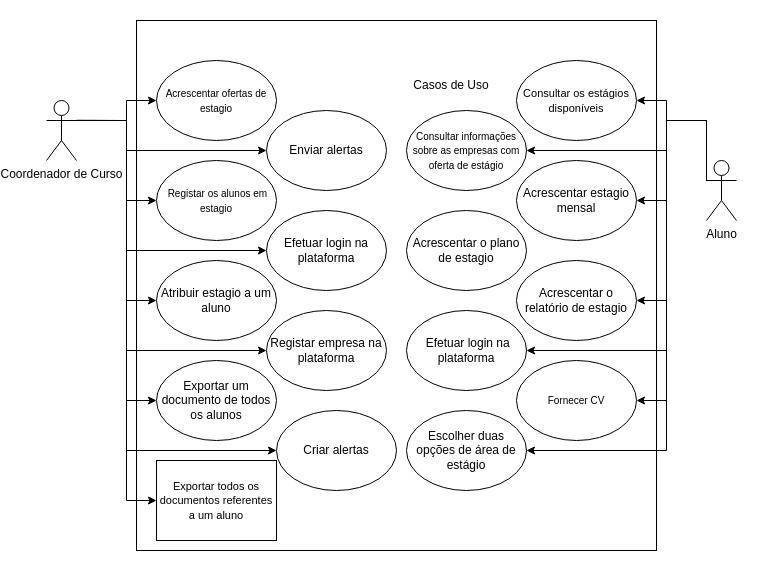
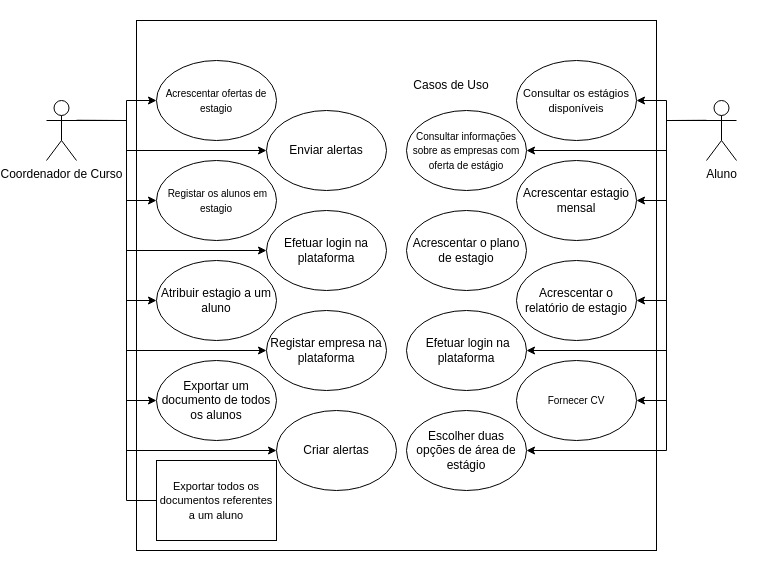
  <mxCell id="0" />
  <mxCell id="1" parent="0" />
  <mxCell id="2" value="" style="rounded=0;whiteSpace=wrap;html=1;" vertex="1" parent="1"><mxGeometry x="110" y="20" width="520" height="530" as="geometry" /></mxCell>
  <mxCell id="3" style="edgeStyle=orthogonalEdgeStyle;rounded=0;orthogonalLoop=1;jettySize=auto;html=1;exitX=1;exitY=0.333;exitDx=0;exitDy=0;exitPerimeter=0;entryX=0;entryY=0.5;entryDx=0;entryDy=0;" edge="1" parent="1" source="12" target="14"><mxGeometry relative="1" as="geometry"><Array as="points"><mxPoint x="100" y="120" /><mxPoint x="100" y="200" /></Array></mxGeometry></mxCell>
  <mxCell id="4" style="edgeStyle=orthogonalEdgeStyle;rounded=0;orthogonalLoop=1;jettySize=auto;html=1;exitX=1;exitY=0.333;exitDx=0;exitDy=0;exitPerimeter=0;entryX=0;entryY=0.5;entryDx=0;entryDy=0;" edge="1" parent="1" source="12" target="15"><mxGeometry relative="1" as="geometry"><Array as="points"><mxPoint x="100" y="120" /><mxPoint x="100" y="300" /></Array></mxGeometry></mxCell>
  <mxCell id="5" style="edgeStyle=orthogonalEdgeStyle;rounded=0;orthogonalLoop=1;jettySize=auto;html=1;exitX=1;exitY=0.333;exitDx=0;exitDy=0;exitPerimeter=0;entryX=0;entryY=0.5;entryDx=0;entryDy=0;" edge="1" parent="1" source="12" target="13"><mxGeometry relative="1" as="geometry"><Array as="points"><mxPoint x="100" y="120" /><mxPoint x="100" y="100" /></Array></mxGeometry></mxCell>
  <mxCell id="6" style="edgeStyle=orthogonalEdgeStyle;rounded=0;orthogonalLoop=1;jettySize=auto;html=1;exitX=1;exitY=0.333;exitDx=0;exitDy=0;exitPerimeter=0;entryX=0;entryY=0.5;entryDx=0;entryDy=0;" edge="1" parent="1" source="12" target="16"><mxGeometry relative="1" as="geometry"><Array as="points"><mxPoint x="100" y="120" /><mxPoint x="100" y="400" /></Array></mxGeometry></mxCell>
- <mxCell id="7" style="edgeStyle=orthogonalEdgeStyle;rounded=0;orthogonalLoop=1;jettySize=auto;html=1;exitX=1;exitY=0.333;exitDx=0;exitDy=0;exitPerimeter=0;entryX=0;entryY=0.5;entryDx=0;entryDy=0;" edge="1" parent="1" source="12" target="17"><mxGeometry relative="1" as="geometry"><Array as="points"><mxPoint x="100" y="120" /><mxPoint x="100" y="500" /></Array></mxGeometry></mxCell>
+ <mxCell id="7" style="edgeStyle=orthogonalEdgeStyle;rounded=0;orthogonalLoop=1;jettySize=auto;html=1;exitX=1;exitY=0.333;exitDx=0;exitDy=0;exitPerimeter=0;entryX=0;entryY=0.5;entryDx=0;entryDy=0;endArrow=none;" edge="1" parent="1" source="12" target="17"><mxGeometry relative="1" as="geometry"><Array as="points"><mxPoint x="100" y="120" /><mxPoint x="100" y="500" /></Array></mxGeometry></mxCell>
  <mxCell id="8" style="edgeStyle=orthogonalEdgeStyle;rounded=0;orthogonalLoop=1;jettySize=auto;html=1;exitX=1;exitY=0.333;exitDx=0;exitDy=0;exitPerimeter=0;entryX=0;entryY=0.5;entryDx=0;entryDy=0;" edge="1" parent="1" source="12" target="18"><mxGeometry relative="1" as="geometry"><Array as="points"><mxPoint x="100" y="120" /><mxPoint x="100" y="450" /></Array></mxGeometry></mxCell>
  <mxCell id="9" style="edgeStyle=orthogonalEdgeStyle;rounded=0;orthogonalLoop=1;jettySize=auto;html=1;exitX=1;exitY=0.333;exitDx=0;exitDy=0;exitPerimeter=0;entryX=0;entryY=0.5;entryDx=0;entryDy=0;" edge="1" parent="1" source="12" target="19"><mxGeometry relative="1" as="geometry"><Array as="points"><mxPoint x="100" y="120" /><mxPoint x="100" y="150" /></Array></mxGeometry></mxCell>
  <mxCell id="10" style="edgeStyle=orthogonalEdgeStyle;rounded=0;orthogonalLoop=1;jettySize=auto;html=1;exitX=1;exitY=0.333;exitDx=0;exitDy=0;exitPerimeter=0;entryX=0;entryY=0.5;entryDx=0;entryDy=0;" edge="1" parent="1" source="12" target="21"><mxGeometry relative="1" as="geometry"><Array as="points"><mxPoint x="100" y="120" /><mxPoint x="100" y="350" /></Array></mxGeometry></mxCell>
  <mxCell id="11" style="edgeStyle=orthogonalEdgeStyle;rounded=0;orthogonalLoop=1;jettySize=auto;html=1;exitX=1;exitY=0.333;exitDx=0;exitDy=0;exitPerimeter=0;entryX=0;entryY=0.5;entryDx=0;entryDy=0;" edge="1" parent="1" source="12" target="20"><mxGeometry relative="1" as="geometry"><Array as="points"><mxPoint x="100" y="120" /><mxPoint x="100" y="250" /></Array></mxGeometry></mxCell>
  <mxCell id="12" value="Coordenador de Curso" style="shape=umlActor;verticalLabelPosition=bottom;verticalAlign=top;html=1;outlineConnect=0;" vertex="1" parent="1"><mxGeometry x="20" y="100" width="30" height="60" as="geometry" /></mxCell>
  <mxCell id="13" value="&lt;div style=&quot;&quot;&gt;&lt;span style=&quot;font-size: 10px; background-color: initial;&quot;&gt;Acrescentar ofertas de estagio&lt;/span&gt;&lt;/div&gt;" style="ellipse;whiteSpace=wrap;html=1;align=center;" vertex="1" parent="1"><mxGeometry x="130" y="60" width="120" height="80" as="geometry" /></mxCell>
  <mxCell id="14" value="&lt;div style=&quot;&quot;&gt;&lt;font style=&quot;font-size: 10px;&quot;&gt;&amp;nbsp;Registar os alunos em estagio&lt;/font&gt;&lt;br&gt;&lt;/div&gt;" style="ellipse;whiteSpace=wrap;html=1;align=center;" vertex="1" parent="1"><mxGeometry x="130" y="160" width="120" height="80" as="geometry" /></mxCell>
  <mxCell id="15" value="Atribuir estagio a um aluno" style="ellipse;whiteSpace=wrap;html=1;" vertex="1" parent="1"><mxGeometry x="130" y="260" width="120" height="80" as="geometry" /></mxCell>
  <mxCell id="16" value="Exportar um documento de todos os alunos" style="ellipse;whiteSpace=wrap;html=1;" vertex="1" parent="1"><mxGeometry x="130" y="360" width="120" height="80" as="geometry" /></mxCell>
  <mxCell id="17" value="&lt;font style=&quot;font-size: 11px;&quot;&gt;Exportar todos os documentos referentes a um aluno&lt;/font&gt;" style="whiteSpace=wrap;html=1;rounded=0;" vertex="1" parent="1"><mxGeometry x="130" y="460" width="120" height="80" as="geometry" /></mxCell>
  <mxCell id="18" value="Criar alertas" style="ellipse;whiteSpace=wrap;html=1;" vertex="1" parent="1"><mxGeometry x="250" y="410" width="120" height="80" as="geometry" /></mxCell>
  <mxCell id="19" value="Enviar alertas" style="ellipse;whiteSpace=wrap;html=1;" vertex="1" parent="1"><mxGeometry x="240" y="110" width="120" height="80" as="geometry" /></mxCell>
  <mxCell id="20" value="Efetuar login na plataforma" style="ellipse;whiteSpace=wrap;html=1;" vertex="1" parent="1"><mxGeometry x="240" y="210" width="120" height="80" as="geometry" /></mxCell>
  <mxCell id="21" value="Registar empresa na plataforma" style="ellipse;whiteSpace=wrap;html=1;" vertex="1" parent="1"><mxGeometry x="240" y="310" width="120" height="80" as="geometry" /></mxCell>
  <mxCell id="22" style="edgeStyle=orthogonalEdgeStyle;rounded=0;orthogonalLoop=1;jettySize=auto;html=1;exitX=0;exitY=0.333;exitDx=0;exitDy=0;exitPerimeter=0;entryX=1;entryY=0.5;entryDx=0;entryDy=0;" edge="1" parent="1" source="29" target="30"><mxGeometry relative="1" as="geometry"><Array as="points"><mxPoint x="640" y="120" /><mxPoint x="640" y="100" /></Array></mxGeometry></mxCell>
  <mxCell id="23" style="edgeStyle=orthogonalEdgeStyle;rounded=0;orthogonalLoop=1;jettySize=auto;html=1;exitX=0;exitY=0.333;exitDx=0;exitDy=0;exitPerimeter=0;entryX=1;entryY=0.5;entryDx=0;entryDy=0;" edge="1" parent="1" source="29" target="31"><mxGeometry relative="1" as="geometry"><Array as="points"><mxPoint x="640" y="120" /><mxPoint x="640" y="150" /></Array></mxGeometry></mxCell>
  <mxCell id="24" style="edgeStyle=orthogonalEdgeStyle;rounded=0;orthogonalLoop=1;jettySize=auto;html=1;exitX=0;exitY=0.333;exitDx=0;exitDy=0;exitPerimeter=0;entryX=1;entryY=0.5;entryDx=0;entryDy=0;" edge="1" parent="1" source="29" target="32"><mxGeometry relative="1" as="geometry"><Array as="points"><mxPoint x="640" y="120" /><mxPoint x="640" y="200" /></Array></mxGeometry></mxCell>
  <mxCell id="25" style="edgeStyle=orthogonalEdgeStyle;rounded=0;orthogonalLoop=1;jettySize=auto;html=1;exitX=0;exitY=0.333;exitDx=0;exitDy=0;exitPerimeter=0;entryX=1;entryY=0.5;entryDx=0;entryDy=0;" edge="1" parent="1" source="29" target="34"><mxGeometry relative="1" as="geometry"><Array as="points"><mxPoint x="640" y="120" /><mxPoint x="640" y="300" /></Array></mxGeometry></mxCell>
  <mxCell id="26" style="edgeStyle=orthogonalEdgeStyle;rounded=0;orthogonalLoop=1;jettySize=auto;html=1;exitX=0;exitY=0.333;exitDx=0;exitDy=0;exitPerimeter=0;entryX=1;entryY=0.5;entryDx=0;entryDy=0;" edge="1" parent="1" source="29" target="35"><mxGeometry relative="1" as="geometry"><Array as="points"><mxPoint x="640" y="120" /><mxPoint x="640" y="350" /></Array></mxGeometry></mxCell>
  <mxCell id="27" style="edgeStyle=orthogonalEdgeStyle;rounded=0;orthogonalLoop=1;jettySize=auto;html=1;exitX=0;exitY=0.333;exitDx=0;exitDy=0;exitPerimeter=0;entryX=1;entryY=0.5;entryDx=0;entryDy=0;" edge="1" parent="1" source="29" target="36"><mxGeometry relative="1" as="geometry"><Array as="points"><mxPoint x="640" y="120" /><mxPoint x="640" y="400" /></Array></mxGeometry></mxCell>
  <mxCell id="28" style="edgeStyle=orthogonalEdgeStyle;rounded=0;orthogonalLoop=1;jettySize=auto;html=1;exitX=0;exitY=0.333;exitDx=0;exitDy=0;exitPerimeter=0;entryX=1;entryY=0.5;entryDx=0;entryDy=0;" edge="1" parent="1" source="29" target="37"><mxGeometry relative="1" as="geometry"><Array as="points"><mxPoint x="640" y="120" /><mxPoint x="640" y="450" /></Array></mxGeometry></mxCell>
- <mxCell id="29" value="Aluno" style="shape=umlActor;verticalLabelPosition=bottom;verticalAlign=top;html=1;outlineConnect=0;" vertex="1" parent="1"><mxGeometry x="680" y="160" width="30" height="60" as="geometry" /></mxCell>
+ <mxCell id="29" value="Aluno" style="shape=umlActor;verticalLabelPosition=bottom;verticalAlign=top;html=1;outlineConnect=0;" vertex="1" parent="1"><mxGeometry x="680" y="100" width="30" height="60" as="geometry" /></mxCell>
  <mxCell id="30" value="&lt;font style=&quot;font-size: 11px;&quot;&gt;Consultar os estágios disponíveis&lt;/font&gt;" style="ellipse;whiteSpace=wrap;html=1;" vertex="1" parent="1"><mxGeometry x="490" y="60" width="120" height="80" as="geometry" /></mxCell>
  <mxCell id="31" value="&lt;font style=&quot;font-size: 10px;&quot;&gt;Consultar informações sobre as empresas com oferta de estágio&lt;/font&gt;" style="ellipse;whiteSpace=wrap;html=1;" vertex="1" parent="1"><mxGeometry x="380" y="110" width="120" height="80" as="geometry" /></mxCell>
  <mxCell id="32" value="Acrescentar estagio mensal" style="ellipse;whiteSpace=wrap;html=1;" vertex="1" parent="1"><mxGeometry x="490" y="160" width="120" height="80" as="geometry" /></mxCell>
  <mxCell id="33" value="Acrescentar o plano de estagio" style="ellipse;whiteSpace=wrap;html=1;" vertex="1" parent="1"><mxGeometry x="380" y="210" width="120" height="80" as="geometry" /></mxCell>
  <mxCell id="34" value="Acrescentar o relatório de estagio" style="ellipse;whiteSpace=wrap;html=1;" vertex="1" parent="1"><mxGeometry x="490" y="260" width="120" height="80" as="geometry" /></mxCell>
  <mxCell id="35" value="&amp;nbsp;Efetuar login na plataforma" style="ellipse;whiteSpace=wrap;html=1;" vertex="1" parent="1"><mxGeometry x="380" y="310" width="120" height="80" as="geometry" /></mxCell>
  <mxCell id="36" value="&lt;font style=&quot;font-size: 10px;&quot;&gt;Fornecer CV&lt;/font&gt;" style="ellipse;whiteSpace=wrap;html=1;" vertex="1" parent="1"><mxGeometry x="490" y="360" width="120" height="80" as="geometry" /></mxCell>
  <mxCell id="37" value="Escolher duas opções de área de estágio" style="ellipse;whiteSpace=wrap;html=1;" vertex="1" parent="1"><mxGeometry x="380" y="410" width="120" height="80" as="geometry" /></mxCell>
  <mxCell id="38" value="Casos de Uso" style="text;html=1;strokeColor=none;fillColor=none;align=center;verticalAlign=middle;whiteSpace=wrap;rounded=0;" vertex="1" parent="1"><mxGeometry x="380" y="70" width="90" height="30" as="geometry" /></mxCell>
